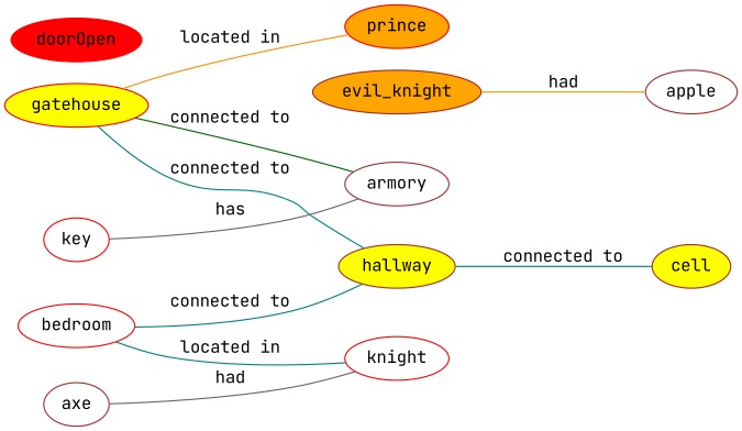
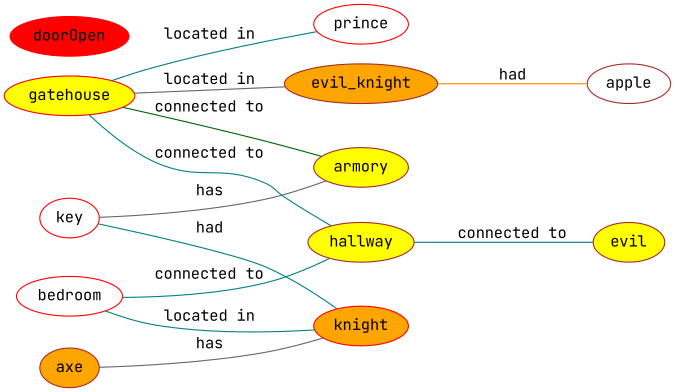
  strict graph {
    fontname="JetBrains Mono"
    rankdir=LR
    node [color=brown fillcolor=yellow fontname="JetBrains Mono" style=filled type=location]
    edge [color=teal fontname="JetBrains Mono"]
-   armory [fillcolor=white]
+   armory
    gatehouse [color=red]
    hallway
    evil_knight [fillcolor=orange type=character]
-   prince [color=red fillcolor=orange type=character]
-   cell
-   knight [color=red fillcolor=white type=character]
+   prince [color=red fillcolor=white type=character]
+   cell [label=evil]
+   knight [color=red fillcolor=orange type=character]
    apple [fillcolor="" style="" type=""]
    bedroom [color=red fillcolor=white]
    key [color=red fillcolor=white type=object]
-   axe [fillcolor=white type=object]
+   axe [fillcolor=orange type=object]
    doorOpen [color=red fillcolor=red type=statement]
    gatehouse -- armory [color=darkgreen label="connected to"]
    gatehouse -- hallway [label="connected to"]
-   gatehouse -- prince [color=darkorange label="located in"]
+   gatehouse -- evil_knight [color=gray40 label="located in"]
+   gatehouse -- prince [label="located in"]
    hallway -- cell [label="connected to"]
    evil_knight -- apple [color=darkorange label=had]
    bedroom -- hallway [label="connected to"]
    bedroom -- knight [label="located in"]
    key -- armory [color=gray40 label=has]
-   axe -- knight [color=gray40 label=had]
+   key -- knight [label=had]
+   axe -- knight [color=gray40 label=has]
  }
